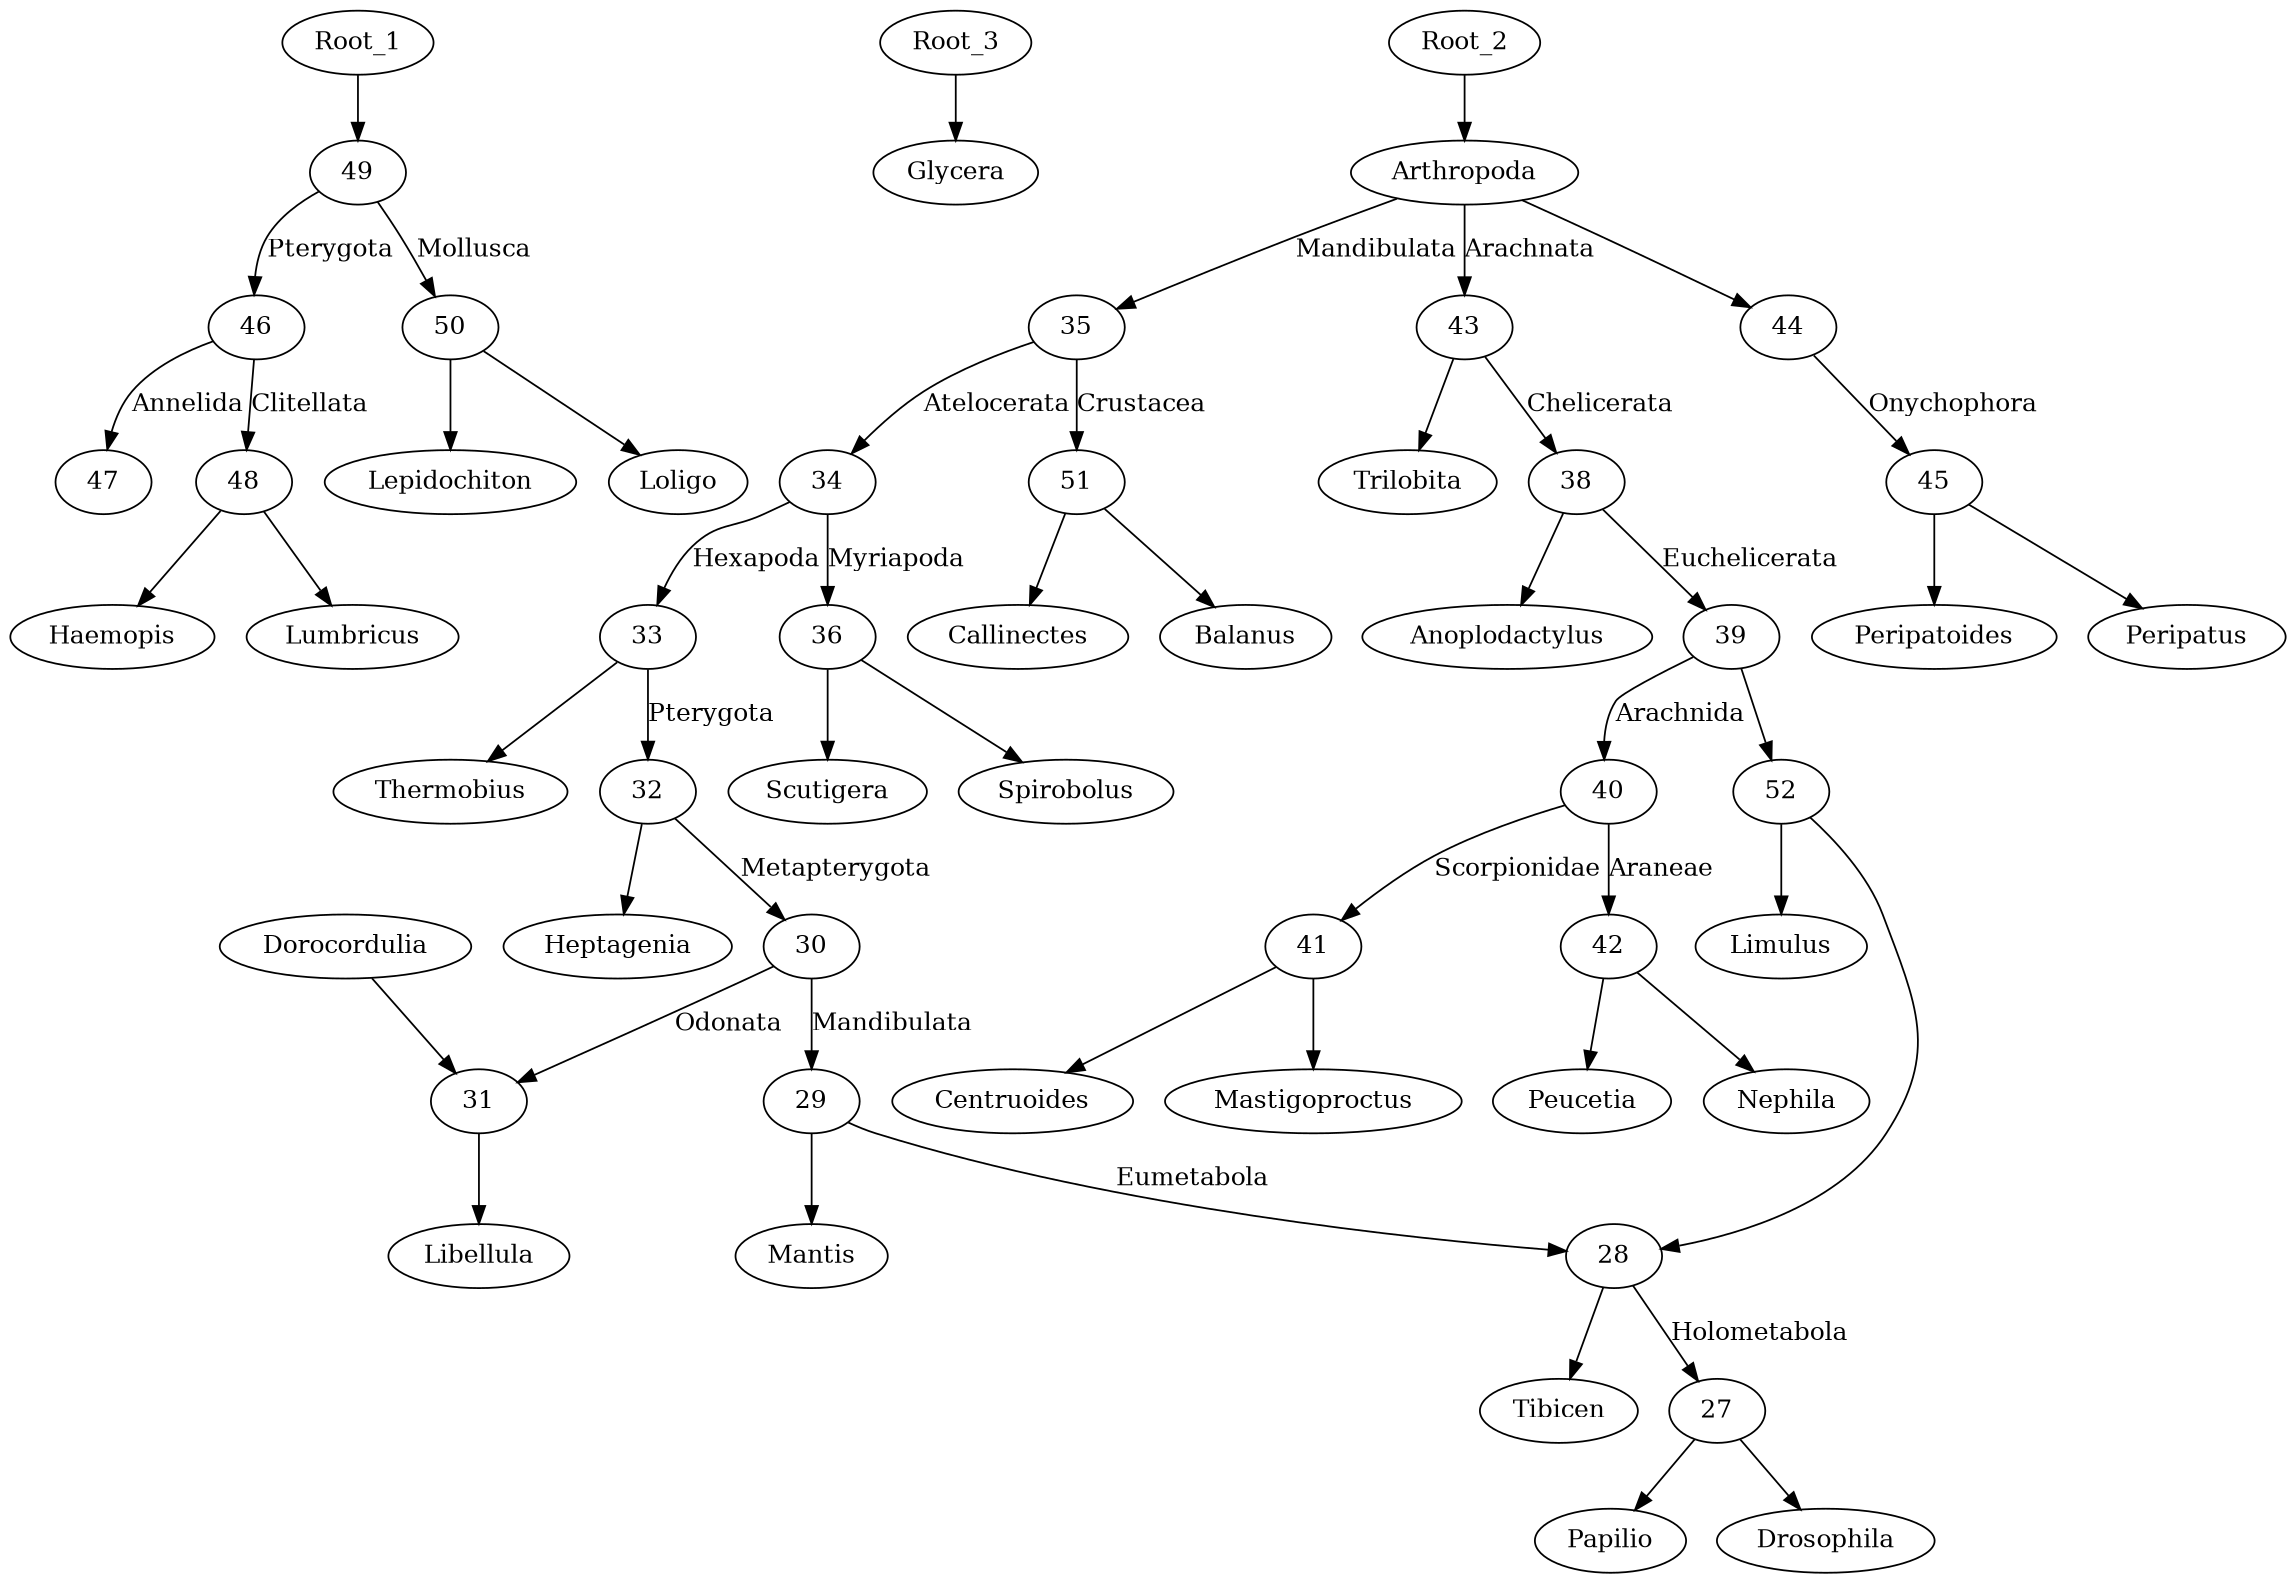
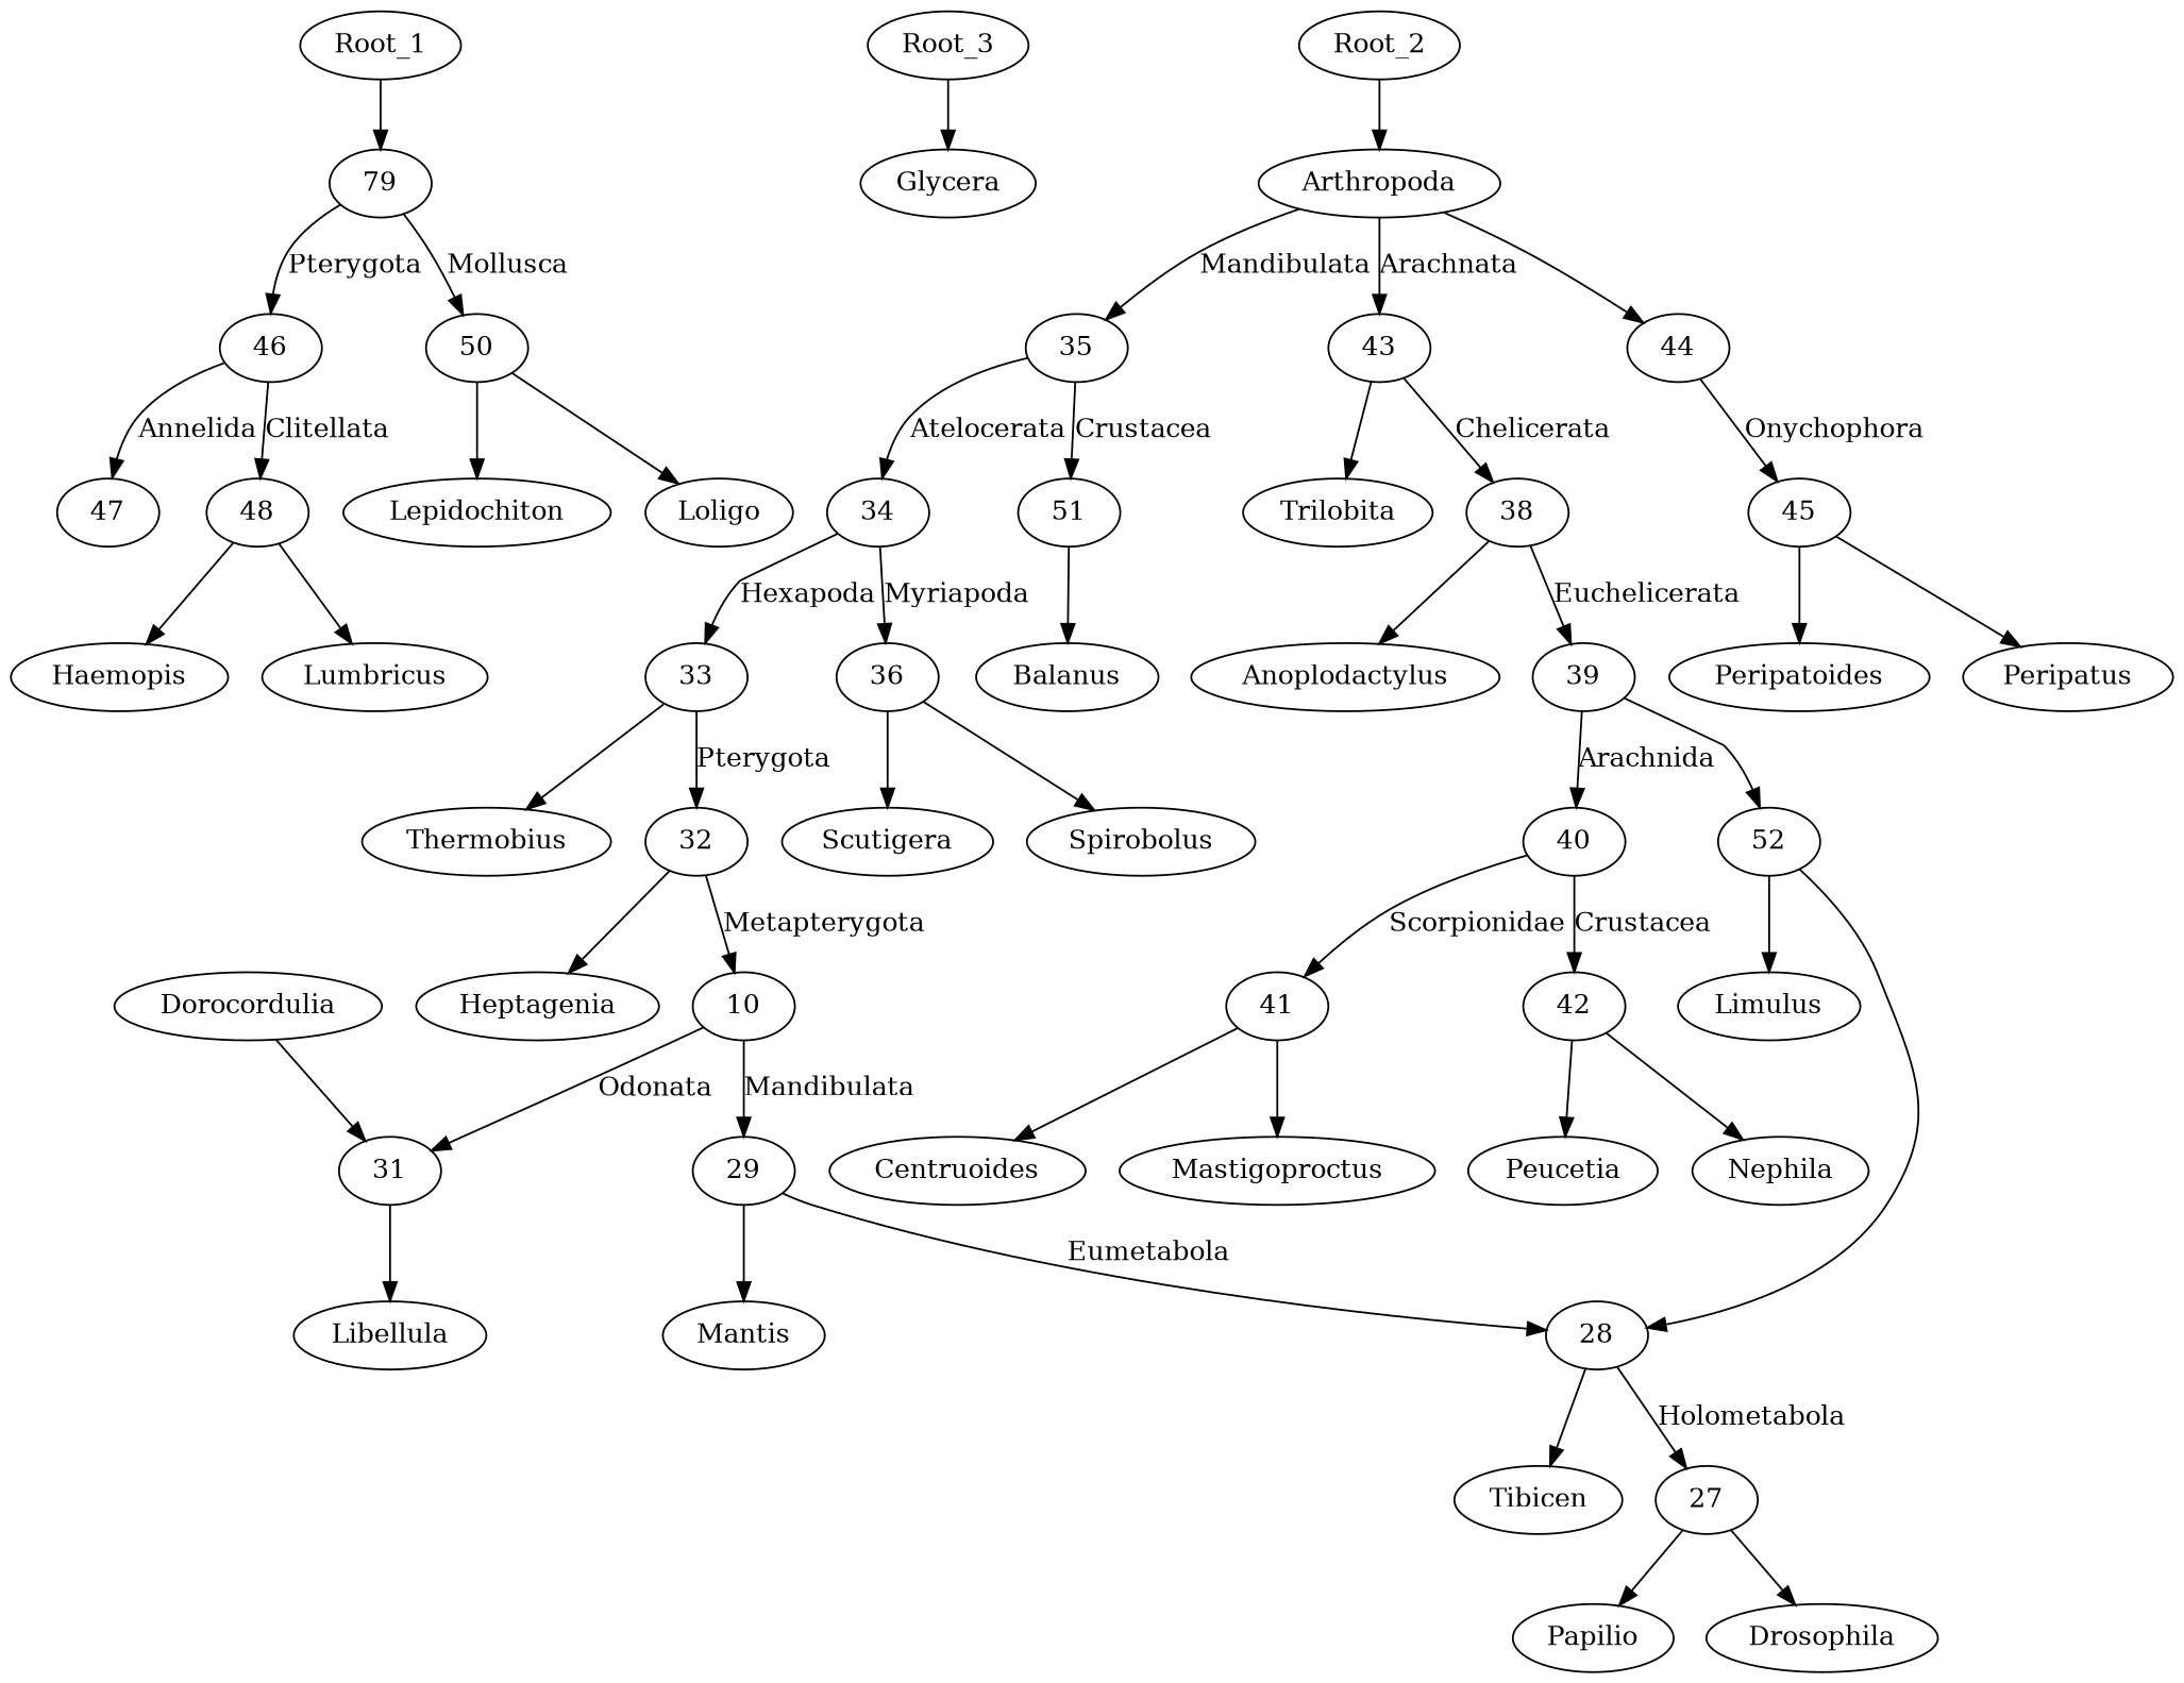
  digraph {
    n1 [label=Root_1]
-   49
+   49 [label=79]
    46
    50
    n5 [label=Lepidochiton]
    n6 [label=Loligo]
    n7 [label=Glycera]
    n8 [label=Haemopis]
    n9 [label=Lumbricus]
    n10 [label=Peripatoides]
    n11 [label=Peripatus]
    n12 [label=Trilobita]
    n13 [label=Anoplodactylus]
    n14 [label=Limulus]
    n15 [label=Centruoides]
    n16 [label=Mastigoproctus]
    n17 [label=Peucetia]
    n18 [label=Nephila]
-   n19 [label=Callinectes]
    n20 [label=Balanus]
    n21 [label=Scutigera]
    n22 [label=Spirobolus]
    n23 [label=Thermobius]
    n24 [label=Heptagenia]
    n25 [label=Dorocordulia]
    31
    n27 [label=Libellula]
    n28 [label=Mantis]
    n29 [label=Tibicen]
    n30 [label=Papilio]
    n31 [label=Drosophila]
    27
    28
    29
-   30
+   30 [label=10]
    32
    33
    34
    36
    35
    51
    n42 [label=Arthropoda]
    43
    44
    38
    45
    39
    40
    52
    41
    42
    47
    48
    n54 [label=Root_2]
    n55 [label=Root_3]
    n1 -> 49
    49 -> 46 [label=Pterygota]
    49 -> 50 [label=Mollusca]
    46 -> 47 [label=Annelida]
    46 -> 48 [label=Clitellata]
    50 -> n5
    50 -> n6
    n25 -> 31
    31 -> n27
    27 -> n30
    27 -> n31
    28 -> n29
    28 -> 27 [label=Holometabola]
    29 -> n28
    29 -> 28 [label=Eumetabola]
    30 -> 31 [label=Odonata]
    30 -> 29 [label=Mandibulata]
    32 -> n24
    32 -> 30 [label=Metapterygota]
    33 -> n23
    33 -> 32 [label=Pterygota]
    34 -> 33 [label=Hexapoda]
    34 -> 36 [label=Myriapoda]
    36 -> n21
    36 -> n22
    35 -> 34 [label=Atelocerata]
    35 -> 51 [label=Crustacea]
-   51 -> n19
    51 -> n20
    n42 -> 35 [label=Mandibulata]
    n42 -> 43 [label=Arachnata]
    n42 -> 44
    43 -> n12
    43 -> 38 [label=Chelicerata]
    44 -> 45 [label=Onychophora]
    38 -> n13
    38 -> 39 [label=Euchelicerata]
    45 -> n10
    45 -> n11
    39 -> 40 [label=Arachnida]
    39 -> 52
    40 -> 41 [label=Scorpionidae]
-   40 -> 42 [label=Araneae]
+   40 -> 42 [label=Crustacea]
    52 -> n14
    52 -> 28
    41 -> n15
    41 -> n16
    42 -> n17
    42 -> n18
    48 -> n8
    48 -> n9
    n54 -> n42
    n55 -> n7
  }
